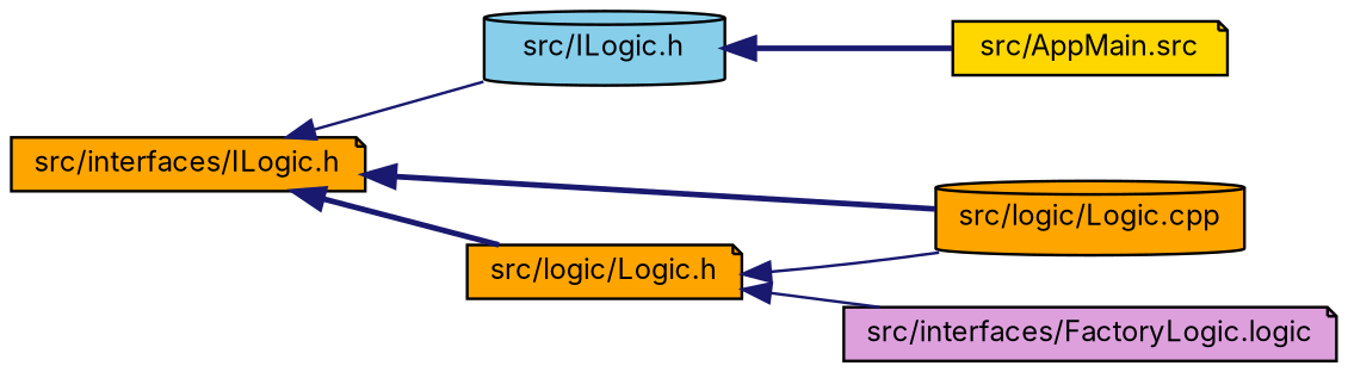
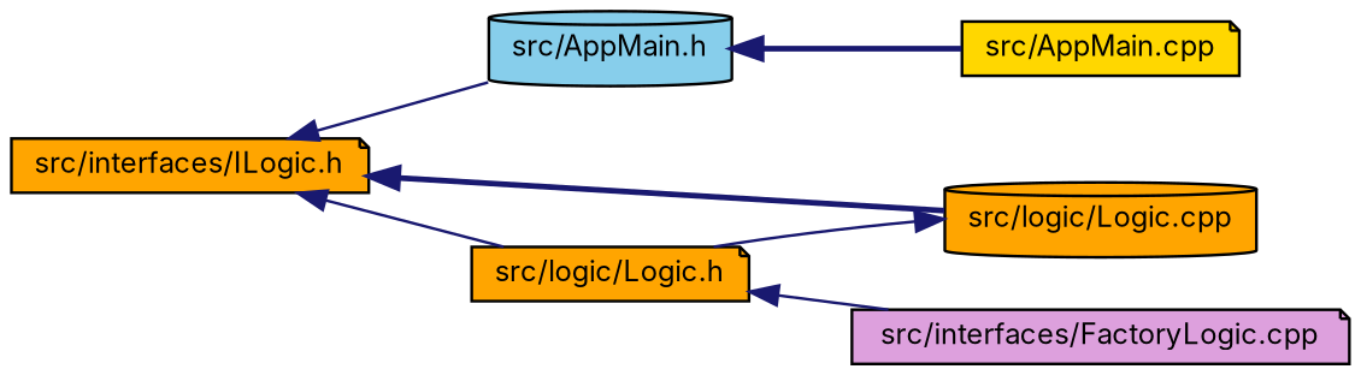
  digraph {
    fontname=Inter
    rankdir=LR
    node [color=black fillcolor=orange fontname=Inter fontsize=10 shape=note style=filled]
    edge [color=midnightblue dir=back fontname=Inter fontsize=10 labelfontname=Helvetica labelfontsize=10 style=solid]
    n1 [fontcolor=black height=0.2 label="src/interfaces/ILogic.h" width=0.4]
-   n2 [fillcolor=skyblue height=0.2 label="src/ILogic.h" shape=cylinder width=0.4]
+   n2 [fillcolor=skyblue height=0.2 label="src/AppMain.h" shape=cylinder width=0.4]
    n3 [height=0.2 label="src/logic/Logic.h" width=0.4]
    n4 [height=0.2 label="src/logic/Logic.cpp" shape=cylinder width=0.4]
-   n5 [fillcolor=gold height=0.2 label="src/AppMain.src" width=0.4]
-   n6 [fillcolor=plum height=0.2 label="src/interfaces/FactoryLogic.logic" width=0.4]
+   n5 [fillcolor=gold height=0.2 label="src/AppMain.cpp" width=0.4]
+   n6 [fillcolor=plum height=0.2 label="src/interfaces/FactoryLogic.cpp" width=0.4]
    n1 -> n2
-   n1 -> n3 [style=bold]
+   n1 -> n3
    n1 -> n4 [style=bold]
    n2 -> n5 [style=bold]
-   n3 -> n4
+   n4 -> n3
    n3 -> n6
  }
